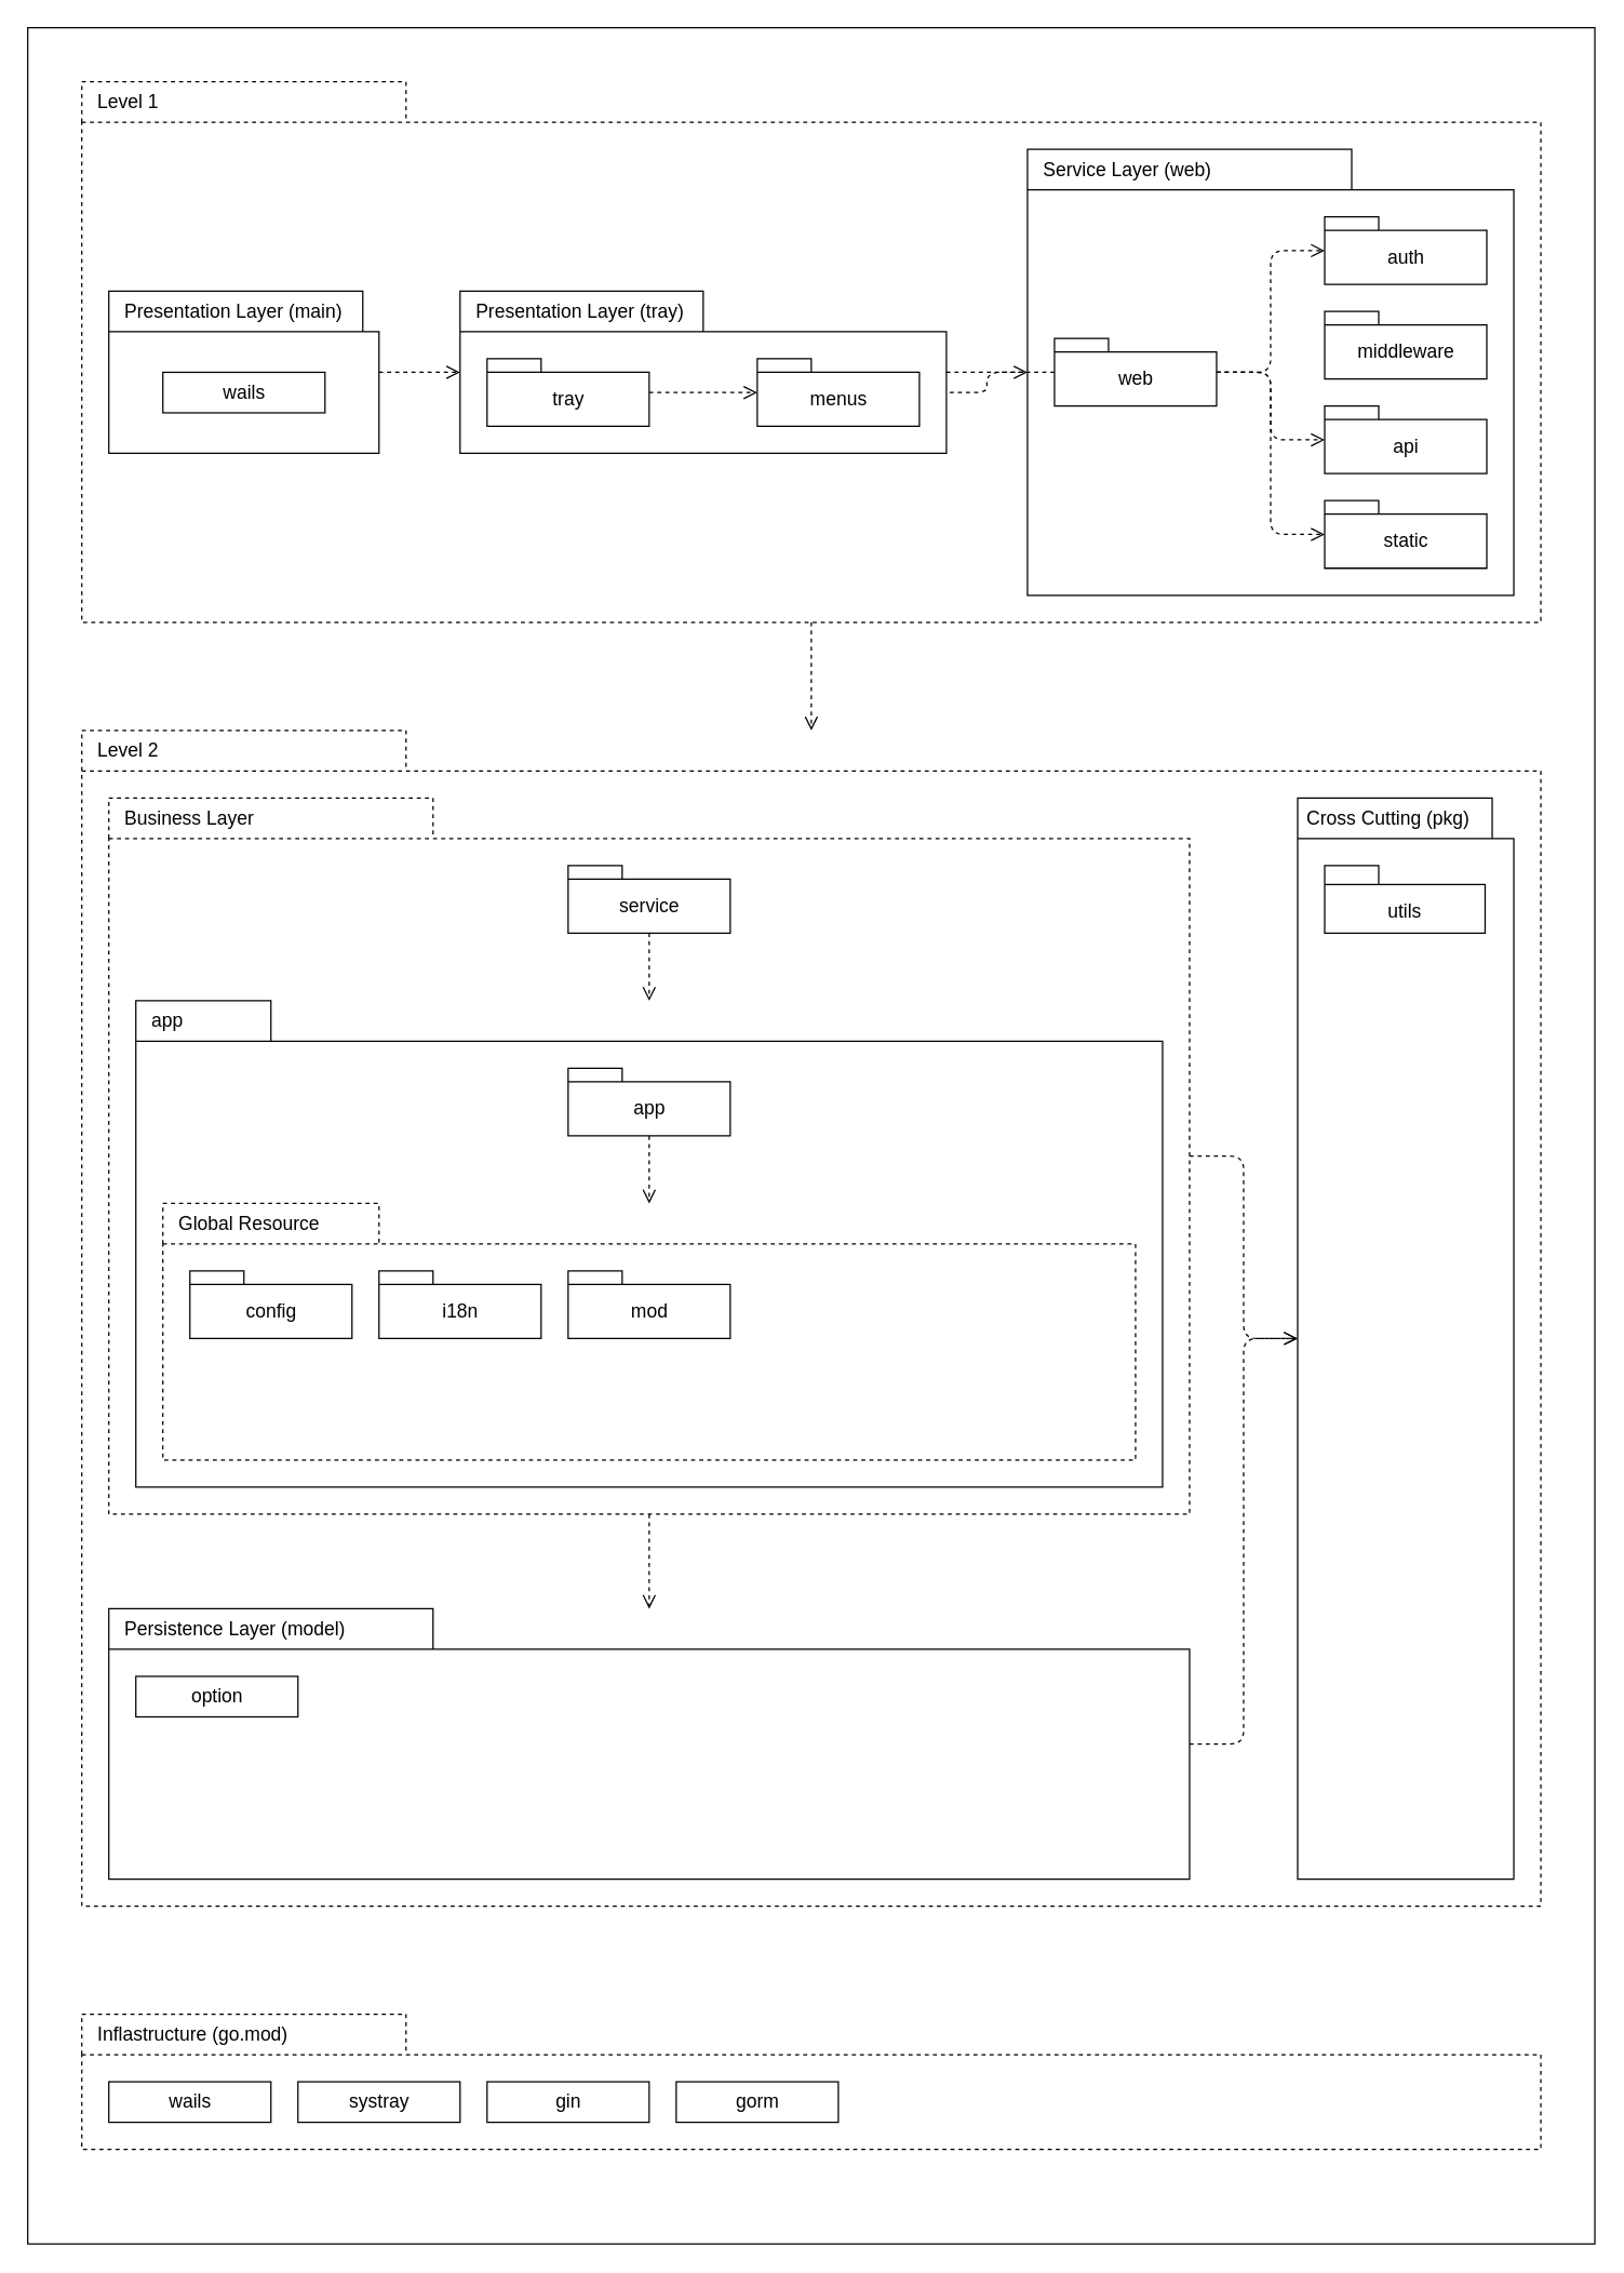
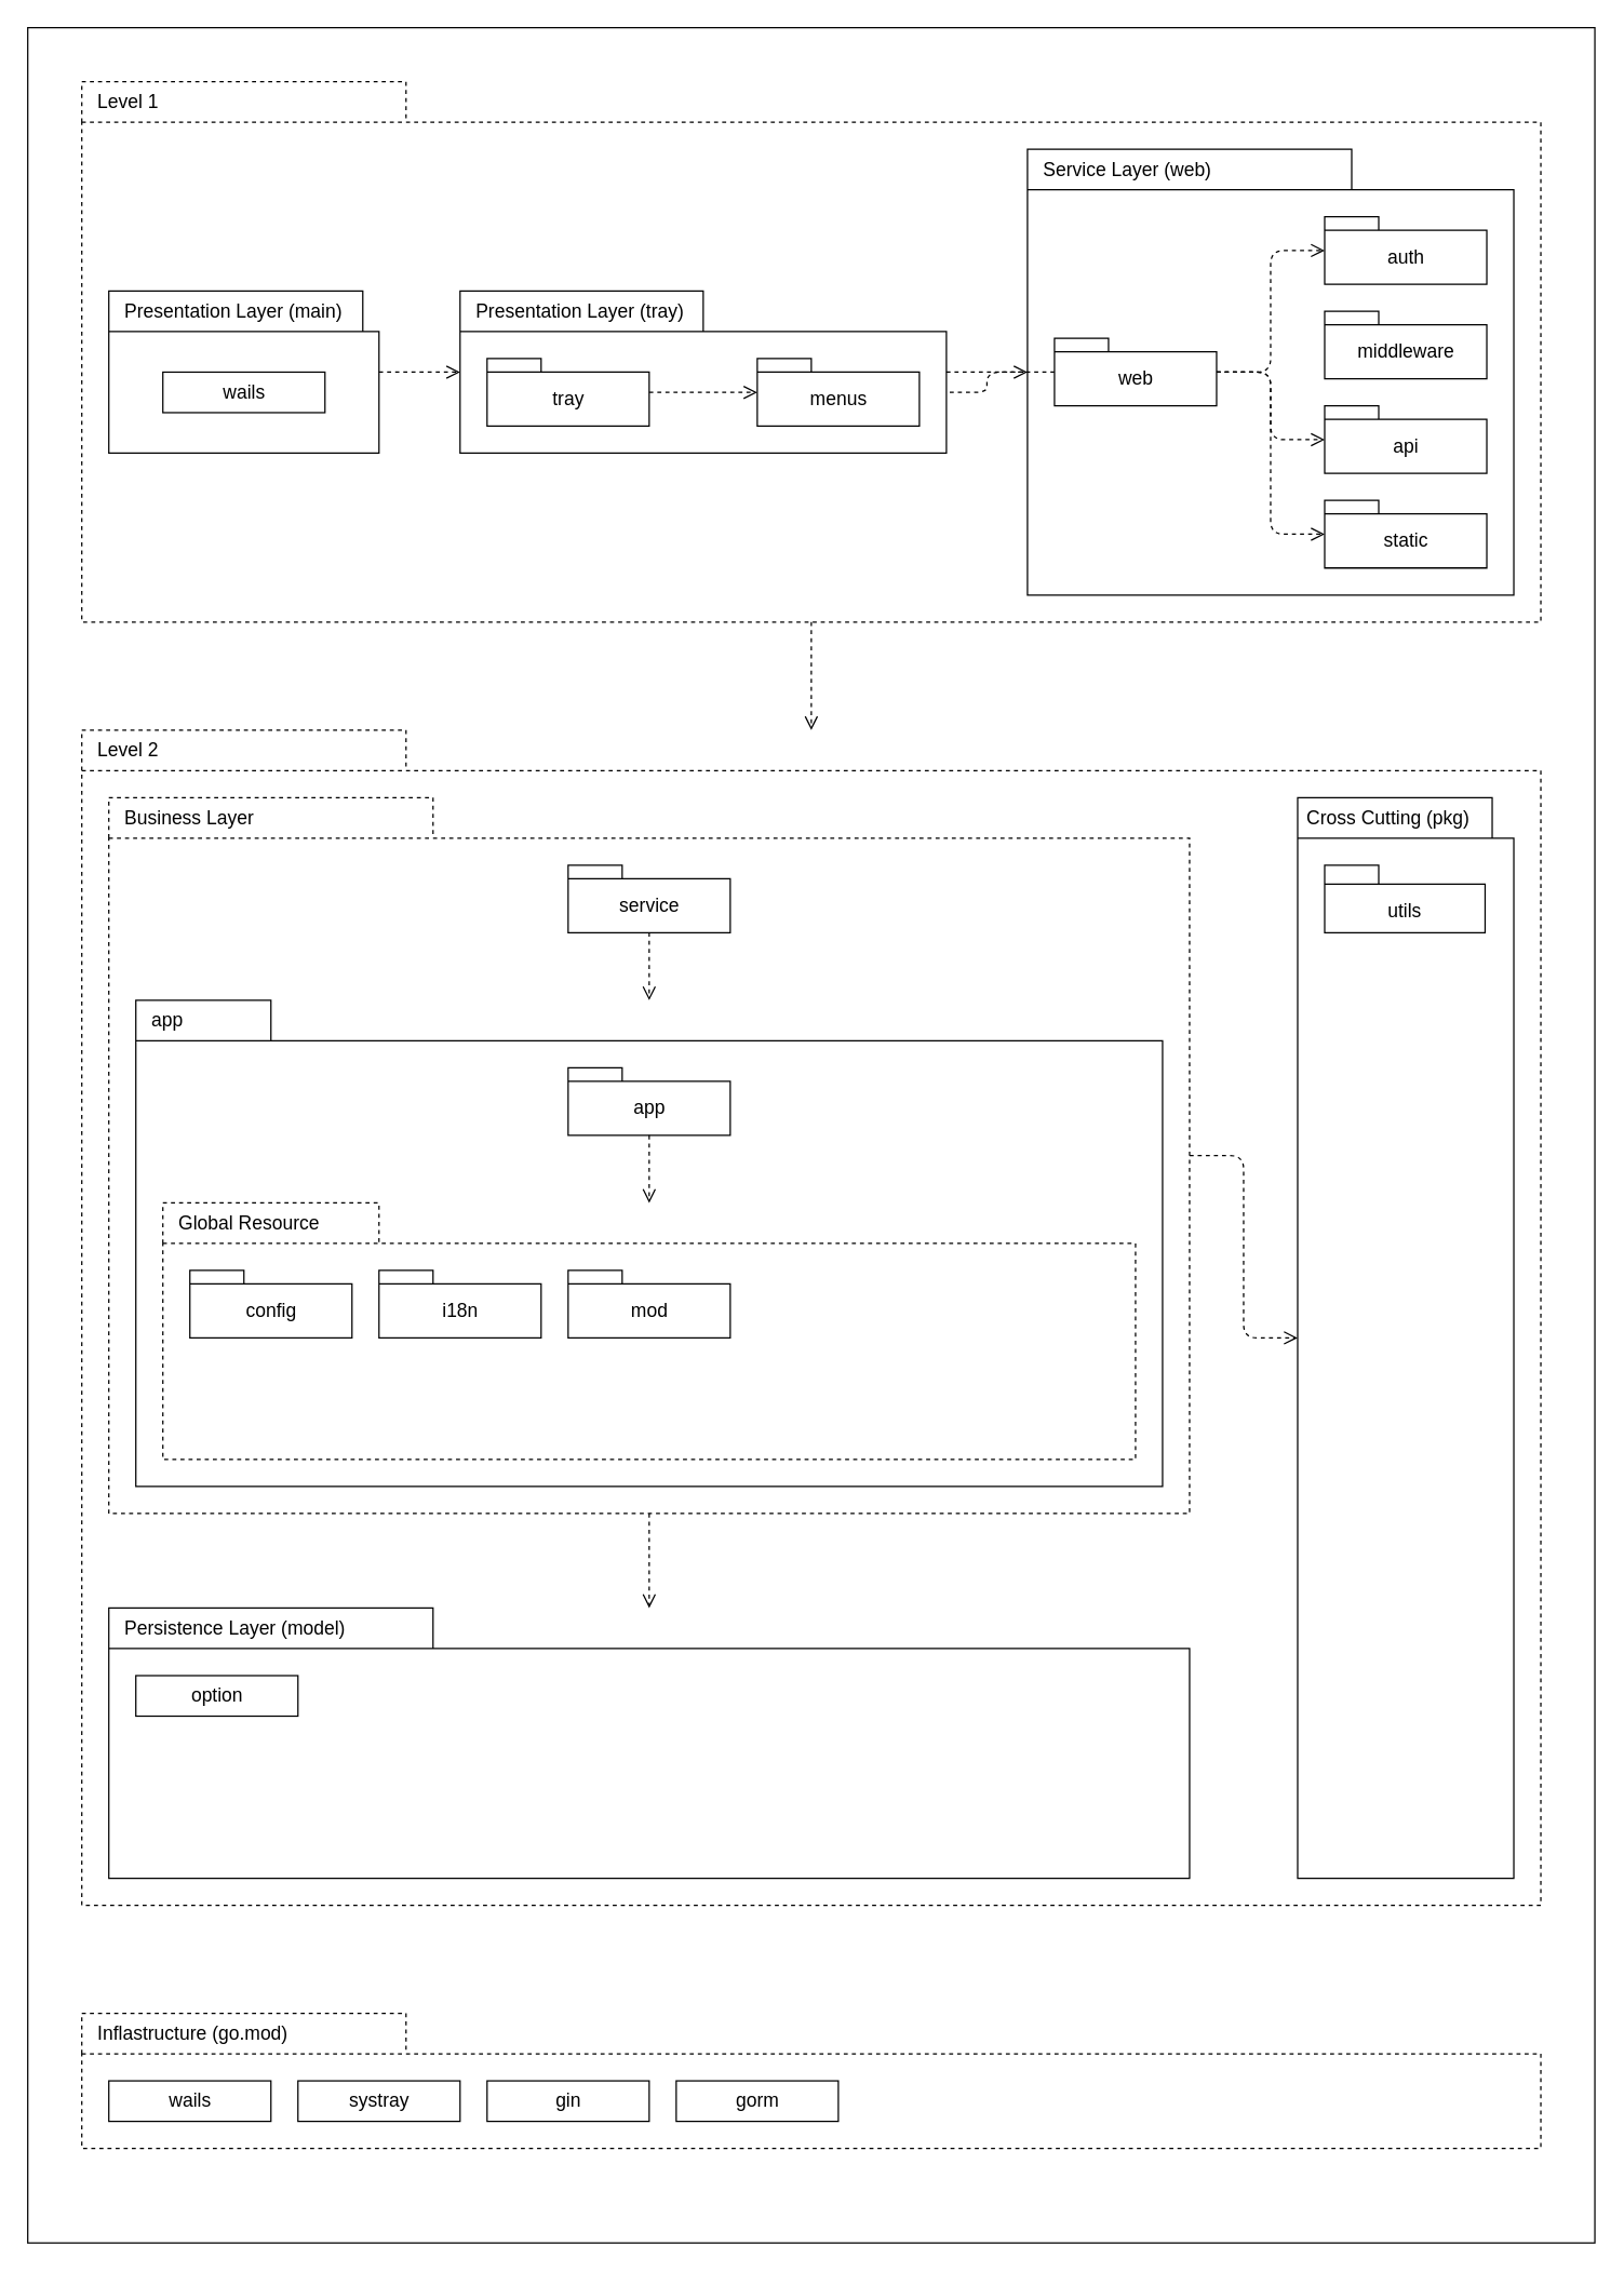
  <mxCell id="0" />
  <mxCell id="1" parent="0" />
  <mxCell id="2" value="" style="whiteSpace=wrap;html=1;strokeColor=default;rounded=0;" parent="1" vertex="1"><mxGeometry width="1160" height="1640" as="geometry" x="20" y="20" /></mxCell>
  <mxCell id="3" value="&lt;span style=&quot;&quot;&gt;Inflastructure (go.mod)&lt;/span&gt;" style="shape=folder;fontStyle=0;tabWidth=240;tabHeight=30;tabPosition=left;html=1;boundedLbl=1;labelInHeader=1;container=1;collapsible=0;recursiveResize=0;fontSize=14;align=left;spacingLeft=10;dashed=1;" parent="1" vertex="1"><mxGeometry x="60" y="1490" width="1080" height="100" as="geometry" /></mxCell>
  <mxCell id="4" value="wails" style="html=1;fontSize=14;fontStyle=0" parent="3" vertex="1"><mxGeometry width="120" height="30" relative="1" as="geometry"><mxPoint x="20" y="50" as="offset" /></mxGeometry></mxCell>
  <mxCell id="5" value="systray" style="html=1;fontSize=14;fontStyle=0" parent="3" vertex="1"><mxGeometry x="160" y="50" width="120" height="30" as="geometry" /></mxCell>
  <mxCell id="6" value="gin" style="html=1;fontSize=14;fontStyle=0" parent="3" vertex="1"><mxGeometry x="300" y="50" width="120" height="30" as="geometry" /></mxCell>
  <mxCell id="7" value="gorm" style="html=1;fontSize=14;fontStyle=0" parent="3" vertex="1"><mxGeometry x="440" y="50" width="120" height="30" as="geometry" /></mxCell>
  <mxCell id="8" value="&lt;span&gt;Level 1&lt;/span&gt;" style="shape=folder;fontStyle=0;tabWidth=240;tabHeight=30;tabPosition=left;html=1;boundedLbl=1;labelInHeader=1;container=1;collapsible=0;recursiveResize=0;fontSize=14;align=left;spacingLeft=10;dashed=1;" parent="1" vertex="1"><mxGeometry x="60" y="60" width="1080" height="400" as="geometry" /></mxCell>
  <mxCell id="9" value="&lt;span style=&quot;&quot;&gt;Service Layer (web)&lt;/span&gt;" style="shape=folder;fontStyle=0;tabWidth=240;tabHeight=30;tabPosition=left;html=1;boundedLbl=1;labelInHeader=1;container=1;collapsible=0;recursiveResize=0;fontSize=14;align=left;spacingLeft=10;" parent="8" vertex="1"><mxGeometry x="700" y="50" width="360" height="330" as="geometry" /></mxCell>
  <mxCell id="10" value="&lt;font style=&quot;font-size: 14px;&quot;&gt;auth&lt;/font&gt;" style="shape=folder;fontStyle=0;tabWidth=40;tabHeight=10;tabPosition=left;html=1;boundedLbl=1;fontSize=12;" parent="9" vertex="1"><mxGeometry x="220" y="50" width="120" height="50" as="geometry" /></mxCell>
  <mxCell id="11" style="edgeStyle=elbowEdgeStyle;html=1;fontSize=12;dashed=1;endArrow=open;endFill=0;endSize=8;fontStyle=0" parent="9" source="15" target="10" edge="1"><mxGeometry relative="1" as="geometry" /></mxCell>
  <mxCell id="12" style="edgeStyle=elbowEdgeStyle;html=1;dashed=1;fontSize=14;endArrow=open;endFill=0;endSize=8;fontStyle=0;" parent="9" source="15" target="22" edge="1"><mxGeometry relative="1" as="geometry" /></mxCell>
  <mxCell id="13" style="edgeStyle=elbowEdgeStyle;html=1;dashed=1;fontSize=14;endArrow=open;endFill=0;endSize=8;fontStyle=0" parent="9" source="15" target="17" edge="1"><mxGeometry relative="1" as="geometry" /></mxCell>
  <mxCell id="14" style="edgeStyle=elbowEdgeStyle;html=1;dashed=1;fontSize=14;endArrow=open;endFill=0;endSize=8;fontStyle=0" parent="9" source="15" target="18" edge="1"><mxGeometry relative="1" as="geometry" /></mxCell>
  <mxCell id="15" value="&lt;font style=&quot;font-size: 14px;&quot;&gt;web&lt;/font&gt;" style="shape=folder;fontStyle=0;tabWidth=40;tabHeight=10;tabPosition=left;html=1;boundedLbl=1;fontSize=12;" parent="9" vertex="1"><mxGeometry x="20" y="140" width="120" height="50" as="geometry" /></mxCell>
  <mxCell id="16" value="&lt;font style=&quot;font-size: 14px;&quot;&gt;middleware&lt;/font&gt;" style="shape=folder;fontStyle=0;tabWidth=40;tabHeight=10;tabPosition=left;html=1;boundedLbl=1;fontSize=12;" parent="9" vertex="1"><mxGeometry x="220" y="120" width="120" height="50" as="geometry" /></mxCell>
  <mxCell id="17" value="&lt;font style=&quot;font-size: 14px;&quot;&gt;api&lt;/font&gt;" style="shape=folder;fontStyle=0;tabWidth=40;tabHeight=10;tabPosition=left;html=1;boundedLbl=1;fontSize=12;" parent="9" vertex="1"><mxGeometry x="220" y="190" width="120" height="50" as="geometry" /></mxCell>
  <mxCell id="18" value="&lt;font style=&quot;font-size: 14px;&quot;&gt;static&lt;/font&gt;" style="shape=folder;fontStyle=0;tabWidth=40;tabHeight=10;tabPosition=left;html=1;boundedLbl=1;fontSize=12;" parent="9" vertex="1"><mxGeometry x="220" y="260" width="120" height="50" as="geometry" /></mxCell>
  <mxCell id="19" value="&lt;span style=&quot;&quot;&gt;Presentation Layer (main)&lt;/span&gt;" style="shape=folder;fontStyle=0;tabWidth=240;tabHeight=30;tabPosition=left;html=1;boundedLbl=1;labelInHeader=1;container=1;collapsible=0;recursiveResize=0;fontSize=14;align=left;spacingLeft=10;" parent="8" vertex="1"><mxGeometry x="20" y="155" width="200" height="120" as="geometry" /></mxCell>
  <mxCell id="20" value="wails" style="html=1;fontSize=14;fontStyle=0" parent="19" vertex="1"><mxGeometry x="40" y="60" width="120" height="30" as="geometry" /></mxCell>
  <mxCell id="21" value="Presentation Layer&lt;span&gt;&amp;nbsp;(tray)&lt;/span&gt;" style="shape=folder;fontStyle=0;tabWidth=180;tabHeight=30;tabPosition=left;html=1;boundedLbl=1;labelInHeader=1;container=1;collapsible=0;recursiveResize=0;fontSize=14;align=left;spacingLeft=10;" parent="8" vertex="1"><mxGeometry x="280" y="155" width="360" height="120" as="geometry" /></mxCell>
  <mxCell id="22" value="&lt;span style=&quot;font-size: 14px;&quot;&gt;menus&lt;/span&gt;" style="shape=folder;fontStyle=0;tabWidth=40;tabHeight=10;tabPosition=left;html=1;boundedLbl=1;fontSize=12;" parent="21" vertex="1"><mxGeometry x="220" y="50" width="120" height="50" as="geometry" /></mxCell>
  <mxCell id="23" value="&lt;span style=&quot;font-size: 14px;&quot;&gt;tray&lt;/span&gt;" style="shape=folder;fontStyle=0;tabWidth=40;tabHeight=10;tabPosition=left;html=1;boundedLbl=1;fontSize=12;" parent="21" vertex="1"><mxGeometry x="20" y="50" width="120" height="50" as="geometry" /></mxCell>
  <mxCell id="24" style="edgeStyle=orthogonalEdgeStyle;html=1;fontSize=12;dashed=1;endArrow=open;endFill=0;endSize=8;fontStyle=0" parent="21" source="23" target="22" edge="1"><mxGeometry relative="1" as="geometry"><mxPoint x="90" y="-135" as="targetPoint" /><mxPoint x="90" y="-175" as="sourcePoint" /></mxGeometry></mxCell>
  <mxCell id="25" style="edgeStyle=orthogonalEdgeStyle;html=1;fontSize=12;dashed=1;endArrow=open;endFill=0;endSize=8;fontStyle=0" parent="8" source="19" target="21" edge="1"><mxGeometry relative="1" as="geometry"><mxPoint x="440" y="220" as="targetPoint" /><mxPoint x="150" y="185" as="sourcePoint" /></mxGeometry></mxCell>
  <mxCell id="26" style="edgeStyle=orthogonalEdgeStyle;html=1;fontSize=12;dashed=1;endArrow=open;endFill=0;endSize=8;fontStyle=0" parent="8" source="21" target="9" edge="1"><mxGeometry relative="1" as="geometry"><mxPoint x="290" y="280" as="targetPoint" /><mxPoint x="210" y="280" as="sourcePoint" /></mxGeometry></mxCell>
  <mxCell id="27" value="&lt;span&gt;Level 2&lt;/span&gt;" style="shape=folder;fontStyle=0;tabWidth=240;tabHeight=30;tabPosition=left;html=1;boundedLbl=1;labelInHeader=1;container=1;collapsible=0;recursiveResize=0;fontSize=14;align=left;spacingLeft=10;dashed=1;" parent="1" vertex="1"><mxGeometry x="60" y="540" width="1080" height="870" as="geometry" /></mxCell>
  <mxCell id="28" value="Cross Cutting (pkg)" style="shape=folder;xSize=90;align=left;spacingLeft=4;align=left;verticalAlign=top;spacingLeft=5;spacingTop=0;tabWidth=240;tabHeight=30;tabPosition=left;html=1;strokeWidth=1;recursiveResize=0;fontSize=14;fontStyle=0" parent="27" vertex="1"><mxGeometry x="900" y="50" width="160" height="800" as="geometry" /></mxCell>
  <mxCell id="29" value="&lt;br&gt;utils" style="strokeColor=inherit;fillColor=inherit;gradientColor=inherit;shape=folder;spacingLeft=10;tabWidth=40;tabHeight=14;tabPosition=left;fontSize=14;html=1;whiteSpace=wrap;spacingRight=10;fontStyle=0" parent="28" vertex="1"><mxGeometry x="20" y="50" width="118.75" height="50" as="geometry" /></mxCell>
- <mxCell id="30" style="edgeStyle=orthogonalEdgeStyle;html=1;dashed=1;fontSize=14;endArrow=open;endFill=0;endSize=8;fontStyle=0" parent="27" source="31" target="28" edge="1"><mxGeometry relative="1" as="geometry" /></mxCell>
  <mxCell id="31" value="&lt;span&gt;Persistence Layer (model)&lt;/span&gt;" style="shape=folder;fontStyle=0;tabWidth=240;tabHeight=30;tabPosition=left;html=1;boundedLbl=1;labelInHeader=1;container=1;collapsible=0;recursiveResize=0;fontSize=14;align=left;spacingLeft=10;" parent="27" vertex="1"><mxGeometry x="20" y="650" width="800" height="200" as="geometry" /></mxCell>
  <mxCell id="32" value="option" style="html=1;fontSize=14;fontStyle=0" parent="31" vertex="1"><mxGeometry x="20" y="50" width="120" height="30" as="geometry" /></mxCell>
  <mxCell id="33" style="edgeStyle=orthogonalEdgeStyle;html=1;dashed=1;fontSize=14;endArrow=open;endFill=0;endSize=8;fontStyle=0" parent="27" source="35" target="31" edge="1"><mxGeometry relative="1" as="geometry" /></mxCell>
  <mxCell id="34" style="edgeStyle=orthogonalEdgeStyle;html=1;dashed=1;fontSize=14;endArrow=open;endFill=0;endSize=8;fontStyle=0" parent="27" source="35" target="28" edge="1"><mxGeometry relative="1" as="geometry" /></mxCell>
  <mxCell id="35" value="&lt;span style=&quot;&quot;&gt;Business Layer&lt;/span&gt;" style="shape=folder;fontStyle=0;tabWidth=240;tabHeight=30;tabPosition=left;html=1;boundedLbl=1;labelInHeader=1;container=1;collapsible=0;recursiveResize=0;fontSize=14;align=left;spacingLeft=10;dashed=1;" parent="27" vertex="1"><mxGeometry x="20" y="50" width="800" height="530" as="geometry" /></mxCell>
  <mxCell id="36" value="&lt;span style=&quot;&quot;&gt;app&lt;/span&gt;" style="shape=folder;fontStyle=0;tabWidth=100;tabHeight=30;tabPosition=left;html=1;boundedLbl=1;labelInHeader=1;container=1;collapsible=0;recursiveResize=0;fontSize=14;align=left;spacingLeft=10;" parent="35" vertex="1"><mxGeometry x="20" y="150" width="760" height="360" as="geometry" /></mxCell>
  <mxCell id="37" value="&lt;span style=&quot;&quot;&gt;Global Resource&lt;/span&gt;" style="shape=folder;fontStyle=0;tabWidth=160;tabHeight=30;tabPosition=left;html=1;boundedLbl=1;labelInHeader=1;container=1;collapsible=0;recursiveResize=0;fontSize=14;align=left;spacingLeft=10;dashed=1;" parent="36" vertex="1"><mxGeometry x="20" y="150" width="720" height="190" as="geometry" /></mxCell>
  <mxCell id="38" value="&lt;span style=&quot;font-size: 14px;&quot;&gt;config&lt;/span&gt;" style="shape=folder;fontStyle=0;tabWidth=40;tabHeight=10;tabPosition=left;html=1;boundedLbl=1;fontSize=12;" parent="37" vertex="1"><mxGeometry x="20" y="50" width="120" height="50" as="geometry" /></mxCell>
  <mxCell id="39" value="&lt;span style=&quot;font-size: 14px;&quot;&gt;i18n&lt;/span&gt;" style="shape=folder;fontStyle=0;tabWidth=40;tabHeight=10;tabPosition=left;html=1;boundedLbl=1;fontSize=12;" parent="37" vertex="1"><mxGeometry x="160" y="50" width="120" height="50" as="geometry" /></mxCell>
  <mxCell id="40" value="&lt;span style=&quot;font-size: 14px;&quot;&gt;mod&lt;/span&gt;" style="shape=folder;fontStyle=0;tabWidth=40;tabHeight=10;tabPosition=left;html=1;boundedLbl=1;fontSize=12;" parent="37" vertex="1"><mxGeometry x="300" y="50" width="120" height="50" as="geometry" /></mxCell>
  <mxCell id="41" value="&lt;font style=&quot;font-size: 14px;&quot;&gt;app&lt;/font&gt;" style="shape=folder;fontStyle=0;tabWidth=40;tabHeight=10;tabPosition=left;html=1;boundedLbl=1;fontSize=12;" parent="36" vertex="1"><mxGeometry x="320" y="50" width="120" height="50" as="geometry" /></mxCell>
  <mxCell id="42" style="edgeStyle=orthogonalEdgeStyle;html=1;fontSize=12;dashed=1;endArrow=open;endFill=0;endSize=8;fontStyle=0" parent="36" source="41" target="37" edge="1"><mxGeometry relative="1" as="geometry"><mxPoint x="530" y="740" as="sourcePoint" /><mxPoint x="530" y="780" as="targetPoint" /></mxGeometry></mxCell>
  <mxCell id="43" style="edgeStyle=orthogonalEdgeStyle;html=1;fontSize=12;dashed=1;endArrow=open;endFill=0;endSize=8;fontStyle=0" parent="35" source="44" target="36" edge="1"><mxGeometry relative="1" as="geometry"><mxPoint x="540" y="150" as="sourcePoint" /><mxPoint x="550" y="390" as="targetPoint" /></mxGeometry></mxCell>
  <mxCell id="44" value="&lt;font style=&quot;font-size: 14px;&quot;&gt;service&lt;/font&gt;" style="shape=folder;fontStyle=0;tabWidth=40;tabHeight=10;tabPosition=left;html=1;boundedLbl=1;fontSize=12;" parent="35" vertex="1"><mxGeometry x="340" y="50" width="120" height="50" as="geometry" /></mxCell>
  <mxCell id="45" style="html=1;fontSize=12;dashed=1;endArrow=open;endFill=0;endSize=8;fontStyle=0;edgeStyle=orthogonalEdgeStyle;" parent="1" source="8" target="27" edge="1"><mxGeometry relative="1" as="geometry"><mxPoint x="490" y="780" as="sourcePoint" /><mxPoint x="490" y="820" as="targetPoint" /></mxGeometry></mxCell>
